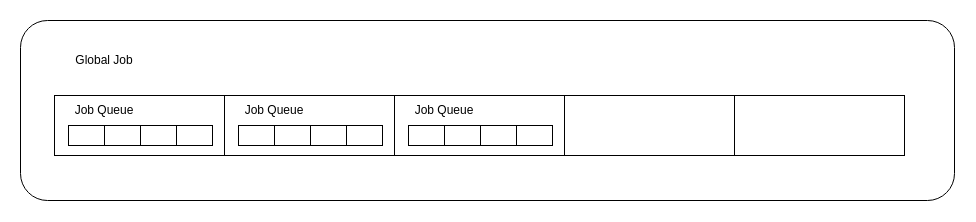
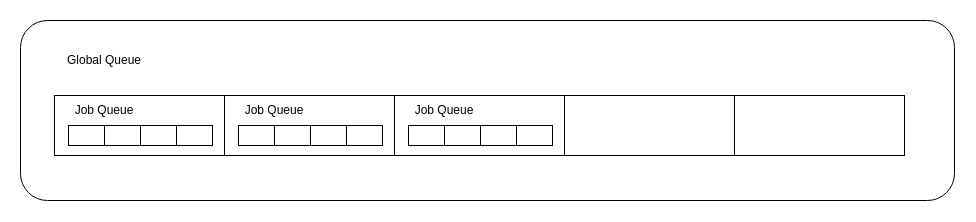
  <mxCell id="0" />
  <mxCell id="1" parent="0" />
  <mxCell id="2" value="" style="rounded=1;whiteSpace=wrap;html=1;" vertex="1" parent="1"><mxGeometry x="20" y="20" width="934" height="180" as="geometry" /></mxCell>
  <mxCell id="3" value="" style="rounded=0;whiteSpace=wrap;html=1;" parent="1" vertex="1"><mxGeometry x="54" y="95" width="170" height="60" as="geometry" /></mxCell>
- <mxCell id="4" value="Global Job" style="text;html=1;align=center;verticalAlign=middle;whiteSpace=wrap;rounded=0;" parent="1" vertex="1"><mxGeometry x="54" y="45" width="100" height="30" as="geometry" /></mxCell>
+ <mxCell id="4" value="Global Queue" style="text;html=1;align=center;verticalAlign=middle;whiteSpace=wrap;rounded=0;" parent="1" vertex="1"><mxGeometry x="54" y="45" width="100" height="30" as="geometry" /></mxCell>
  <mxCell id="5" value="" style="rounded=0;whiteSpace=wrap;html=1;" parent="1" vertex="1"><mxGeometry x="68" y="125" width="36" height="20" as="geometry" /></mxCell>
  <mxCell id="6" value="" style="rounded=0;whiteSpace=wrap;html=1;" parent="1" vertex="1"><mxGeometry x="104" y="125" width="36" height="20" as="geometry" /></mxCell>
  <mxCell id="7" value="" style="rounded=0;whiteSpace=wrap;html=1;" parent="1" vertex="1"><mxGeometry x="140" y="125" width="36" height="20" as="geometry" /></mxCell>
  <mxCell id="8" value="" style="rounded=0;whiteSpace=wrap;html=1;" parent="1" vertex="1"><mxGeometry x="176" y="125" width="36" height="20" as="geometry" /></mxCell>
  <mxCell id="9" value="Job Queue" style="text;html=1;align=center;verticalAlign=middle;whiteSpace=wrap;rounded=0;" parent="1" vertex="1"><mxGeometry x="54" y="95" width="100" height="30" as="geometry" /></mxCell>
  <mxCell id="10" value="" style="rounded=0;whiteSpace=wrap;html=1;" parent="1" vertex="1"><mxGeometry x="224" y="95" width="170" height="60" as="geometry" /></mxCell>
  <mxCell id="11" value="" style="rounded=0;whiteSpace=wrap;html=1;" parent="1" vertex="1"><mxGeometry x="238" y="125" width="36" height="20" as="geometry" /></mxCell>
  <mxCell id="12" value="" style="rounded=0;whiteSpace=wrap;html=1;" parent="1" vertex="1"><mxGeometry x="274" y="125" width="36" height="20" as="geometry" /></mxCell>
  <mxCell id="13" value="" style="rounded=0;whiteSpace=wrap;html=1;" parent="1" vertex="1"><mxGeometry x="310" y="125" width="36" height="20" as="geometry" /></mxCell>
  <mxCell id="14" value="" style="rounded=0;whiteSpace=wrap;html=1;" parent="1" vertex="1"><mxGeometry x="346" y="125" width="36" height="20" as="geometry" /></mxCell>
  <mxCell id="15" value="Job Queue" style="text;html=1;align=center;verticalAlign=middle;whiteSpace=wrap;rounded=0;" parent="1" vertex="1"><mxGeometry x="224" y="95" width="100" height="30" as="geometry" /></mxCell>
  <mxCell id="16" value="" style="rounded=0;whiteSpace=wrap;html=1;" parent="1" vertex="1"><mxGeometry x="394" y="95" width="170" height="60" as="geometry" /></mxCell>
  <mxCell id="17" value="" style="rounded=0;whiteSpace=wrap;html=1;" parent="1" vertex="1"><mxGeometry x="408" y="125" width="36" height="20" as="geometry" /></mxCell>
  <mxCell id="18" value="" style="rounded=0;whiteSpace=wrap;html=1;" parent="1" vertex="1"><mxGeometry x="444" y="125" width="36" height="20" as="geometry" /></mxCell>
  <mxCell id="19" value="" style="rounded=0;whiteSpace=wrap;html=1;" parent="1" vertex="1"><mxGeometry x="480" y="125" width="36" height="20" as="geometry" /></mxCell>
  <mxCell id="20" value="" style="rounded=0;whiteSpace=wrap;html=1;" parent="1" vertex="1"><mxGeometry x="516" y="125" width="36" height="20" as="geometry" /></mxCell>
  <mxCell id="21" value="Job Queue" style="text;html=1;align=center;verticalAlign=middle;whiteSpace=wrap;rounded=0;" parent="1" vertex="1"><mxGeometry x="394" y="95" width="100" height="30" as="geometry" /></mxCell>
  <mxCell id="22" value="" style="rounded=0;whiteSpace=wrap;html=1;" parent="1" vertex="1"><mxGeometry x="564" y="95" width="170" height="60" as="geometry" /></mxCell>
  <mxCell id="23" value="" style="rounded=0;whiteSpace=wrap;html=1;" parent="1" vertex="1"><mxGeometry x="734" y="95" width="170" height="60" as="geometry" /></mxCell>
